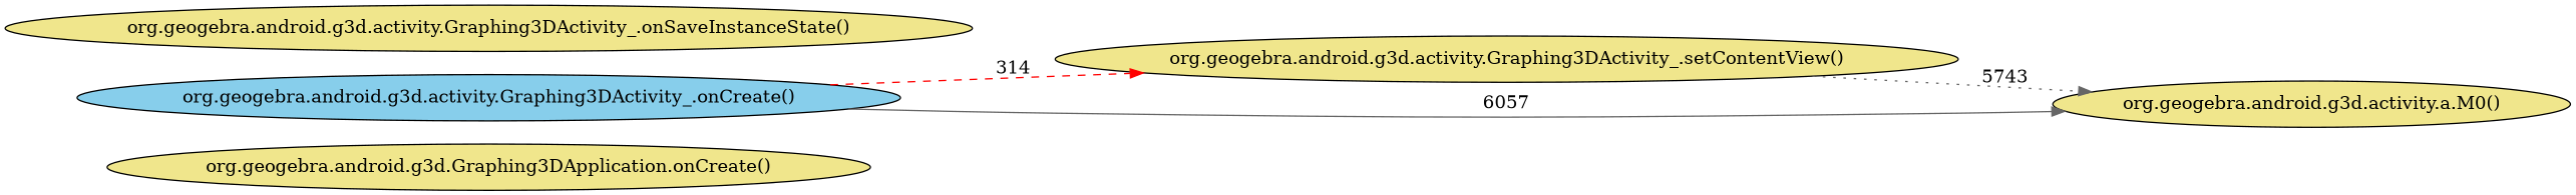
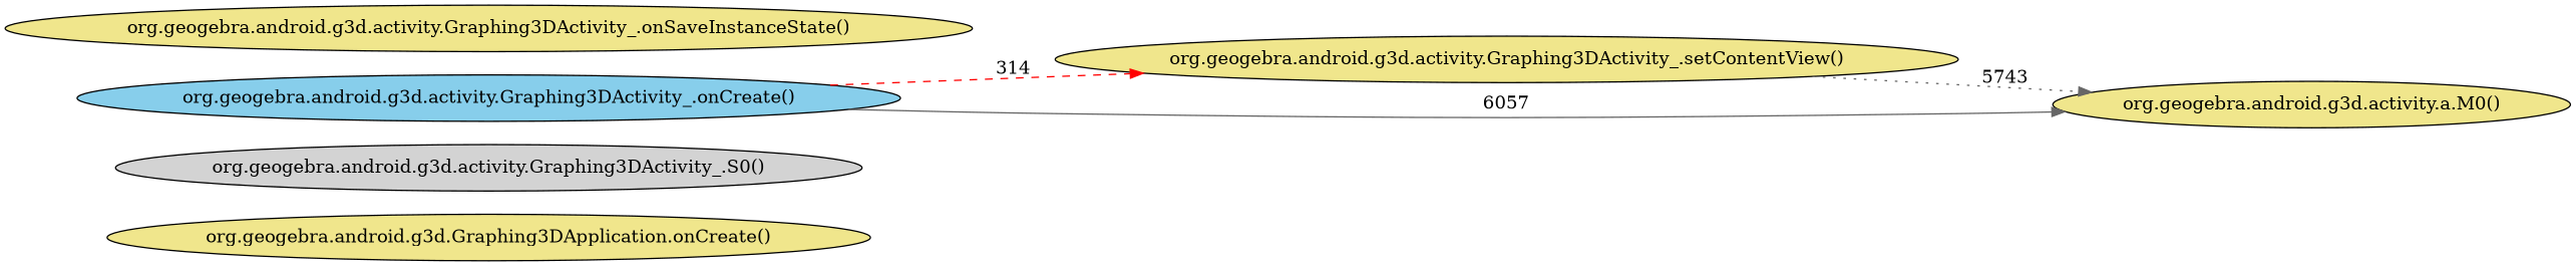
  digraph {
    rankdir=LR
    node [fillcolor=khaki style=filled]
    edge [color=gray40]
    "org.geogebra.android.g3d.Graphing3DApplication.onCreate()"
+   "org.geogebra.android.g3d.activity.Graphing3DActivity_.S0()" [fillcolor=lightgrey]
    "org.geogebra.android.g3d.activity.Graphing3DActivity_.onCreate()" [fillcolor=skyblue]
    "org.geogebra.android.g3d.activity.Graphing3DActivity_.setContentView()"
    "org.geogebra.android.g3d.activity.a.M0()"
    "org.geogebra.android.g3d.activity.Graphing3DActivity_.onSaveInstanceState()"
    "org.geogebra.android.g3d.activity.Graphing3DActivity_.onCreate()" -> "org.geogebra.android.g3d.activity.Graphing3DActivity_.setContentView()" [color=red label=314 style=dashed]
    "org.geogebra.android.g3d.activity.Graphing3DActivity_.onCreate()" -> "org.geogebra.android.g3d.activity.a.M0()" [label=6057 style=solid]
    "org.geogebra.android.g3d.activity.Graphing3DActivity_.setContentView()" -> "org.geogebra.android.g3d.activity.a.M0()" [label=5743 style=dotted]
  }
